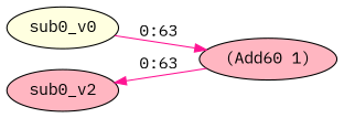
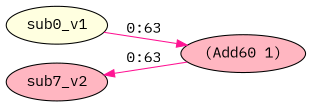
  digraph {
    fontname="IBM Plex Mono"
    newrank=true
    rankdir=LR
    node [color=black fillcolor=lightpink fontname="IBM Plex Mono" style=filled]
    edge [color=deeppink fontname="IBM Plex Mono"]
-   n1 [fillcolor=lightyellow label=sub0_v0]
-   n2 [label=sub0_v2]
+   n1 [fillcolor=lightyellow label=sub0_v1]
+   n2 [label=sub7_v2]
    n3 [label="(Add60 1)"]
    subgraph sub_1 {
      rank=same
      n1
      n2
    }
    n1 -> n3 [label="0:63"]
    n3 -> n2 [label="0:63"]
  }
